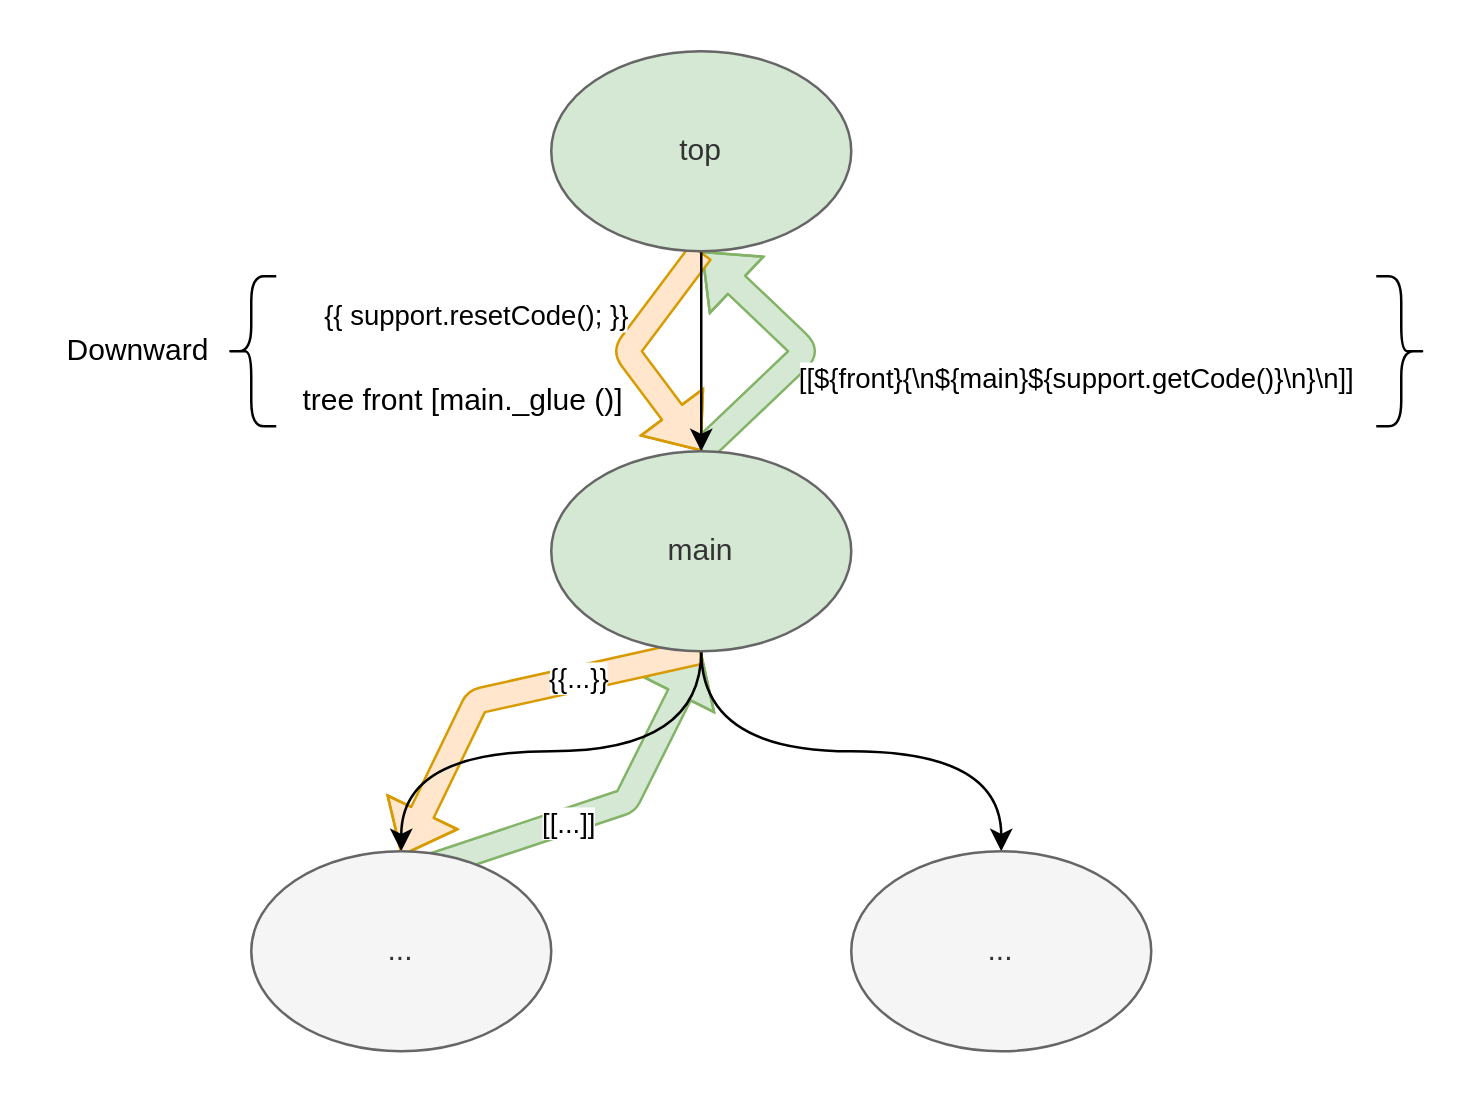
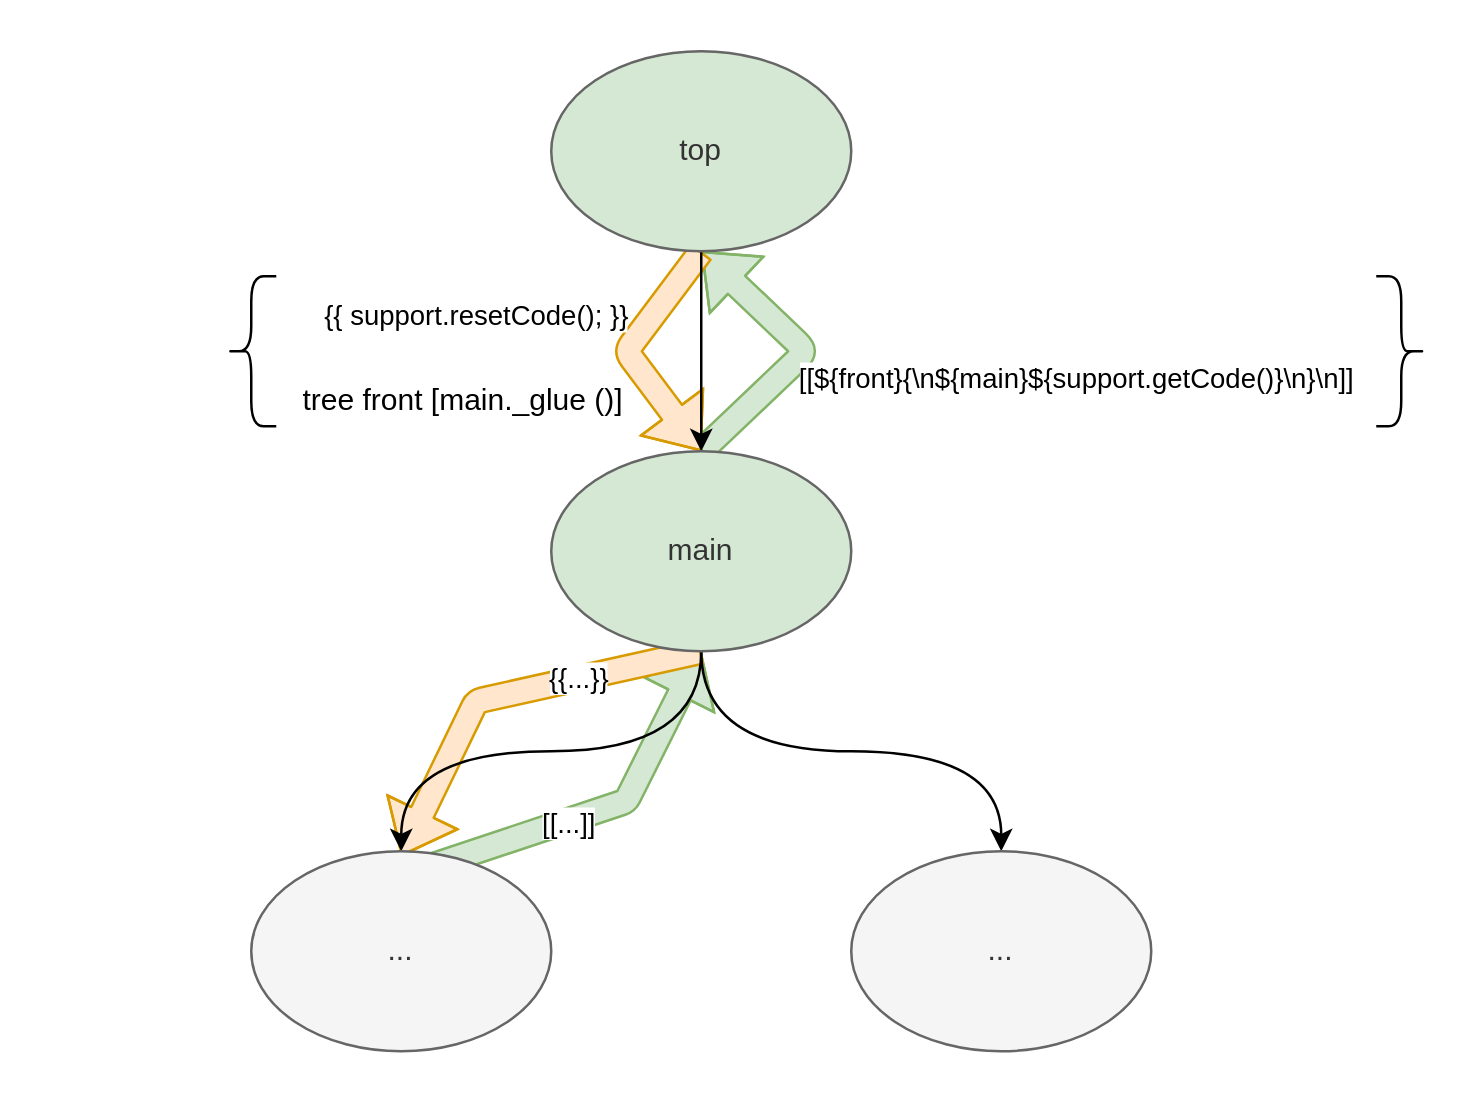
  <mxCell id="0" />
  <mxCell id="1" parent="0" />
  <mxCell id="2" value="" style="shape=flexArrow;endArrow=classic;html=1;entryX=0.5;entryY=1;entryDx=0;entryDy=0;fillColor=#d5e8d4;strokeColor=#82b366;exitX=0.5;exitY=0;exitDx=0;exitDy=0;exitPerimeter=0;" edge="1" parent="1" source="14" target="11"><mxGeometry width="50" height="50" relative="1" as="geometry"><mxPoint x="170" y="360" as="sourcePoint" /><mxPoint x="290" y="270" as="targetPoint" /><Array as="points"><mxPoint x="322" y="140" /></Array></mxGeometry></mxCell>
  <mxCell id="3" value="[[${front}{\n${main}${support.getCode()}\n}\n]]" style="edgeLabel;html=1;align=center;verticalAlign=middle;resizable=0;points=[];" vertex="1" connectable="0" parent="2"><mxGeometry x="-0.133" y="-1" relative="1" as="geometry"><mxPoint x="113" y="4" as="offset" /></mxGeometry></mxCell>
  <mxCell id="4" value="" style="shape=flexArrow;endArrow=classic;html=1;entryX=0.5;entryY=1;entryDx=0;entryDy=0;fillColor=#d5e8d4;strokeColor=#82b366;" edge="1" parent="1" target="14"><mxGeometry width="50" height="50" relative="1" as="geometry"><mxPoint x="160" y="350" as="sourcePoint" /><mxPoint x="650" y="330" as="targetPoint" /><Array as="points"><mxPoint x="250" y="320" /></Array></mxGeometry></mxCell>
  <mxCell id="5" value="[[...]]" style="edgeLabel;html=1;align=center;verticalAlign=middle;resizable=0;points=[];" vertex="1" connectable="0" parent="4"><mxGeometry x="-0.133" y="-1" relative="1" as="geometry"><mxPoint as="offset" /></mxGeometry></mxCell>
  <mxCell id="6" value="" style="shape=flexArrow;endArrow=classic;html=1;exitX=0.5;exitY=1;exitDx=0;exitDy=0;fillColor=#ffe6cc;strokeColor=#d79b00;entryX=0.5;entryY=0;entryDx=0;entryDy=0;" edge="1" parent="1" source="11" target="14"><mxGeometry width="50" height="50" relative="1" as="geometry"><mxPoint x="580" y="380" as="sourcePoint" /><mxPoint x="238" y="200" as="targetPoint" /><Array as="points"><mxPoint x="250" y="140" /></Array></mxGeometry></mxCell>
  <mxCell id="7" value="{{ support.resetCode(); }}" style="edgeLabel;html=1;align=center;verticalAlign=middle;resizable=0;points=[];" vertex="1" connectable="0" parent="6"><mxGeometry x="-0.383" y="-1" relative="1" as="geometry"><mxPoint x="-71" y="1" as="offset" /></mxGeometry></mxCell>
  <mxCell id="8" value="" style="shape=flexArrow;endArrow=classic;html=1;exitX=0.5;exitY=1;exitDx=0;exitDy=0;fillColor=#ffe6cc;strokeColor=#d79b00;" edge="1" parent="1" source="14"><mxGeometry width="50" height="50" relative="1" as="geometry"><mxPoint x="247.574" y="98.284" as="sourcePoint" /><mxPoint x="160" y="342" as="targetPoint" /><Array as="points"><mxPoint x="190" y="280" /></Array></mxGeometry></mxCell>
  <mxCell id="9" value="{{...}}" style="edgeLabel;html=1;align=center;verticalAlign=middle;resizable=0;points=[];" vertex="1" connectable="0" parent="8"><mxGeometry x="-0.383" y="-1" relative="1" as="geometry"><mxPoint y="1" as="offset" /></mxGeometry></mxCell>
  <mxCell id="10" style="edgeStyle=orthogonalEdgeStyle;orthogonalLoop=1;jettySize=auto;html=1;exitX=0.5;exitY=1;exitDx=0;exitDy=0;curved=1;" edge="1" parent="1" source="11" target="14"><mxGeometry relative="1" as="geometry" /></mxCell>
  <mxCell id="11" value="top" style="ellipse;whiteSpace=wrap;html=1;fillColor=#d5e8d4;strokeColor=#666666;fontColor=#333333;" vertex="1" parent="1"><mxGeometry x="220" y="20" width="120" height="80" as="geometry" /></mxCell>
  <mxCell id="12" style="edgeStyle=orthogonalEdgeStyle;curved=1;orthogonalLoop=1;jettySize=auto;html=1;exitX=0.5;exitY=1;exitDx=0;exitDy=0;entryX=0.5;entryY=0;entryDx=0;entryDy=0;" edge="1" parent="1" source="14" target="15"><mxGeometry relative="1" as="geometry" /></mxCell>
  <mxCell id="13" style="edgeStyle=orthogonalEdgeStyle;curved=1;orthogonalLoop=1;jettySize=auto;html=1;" edge="1" parent="1" source="14" target="16"><mxGeometry relative="1" as="geometry" /></mxCell>
  <mxCell id="14" value="main" style="ellipse;whiteSpace=wrap;html=1;fillColor=#d5e8d4;strokeColor=#666666;fontColor=#333333;" vertex="1" parent="1"><mxGeometry x="220" y="180" width="120" height="80" as="geometry" /></mxCell>
  <mxCell id="15" value="..." style="ellipse;whiteSpace=wrap;html=1;fillColor=#f5f5f5;strokeColor=#666666;fontColor=#333333;" vertex="1" parent="1"><mxGeometry x="100" y="340" width="120" height="80" as="geometry" /></mxCell>
  <mxCell id="16" value="..." style="ellipse;whiteSpace=wrap;html=1;fillColor=#f5f5f5;strokeColor=#666666;fontColor=#333333;" vertex="1" parent="1"><mxGeometry x="340" y="340" width="120" height="80" as="geometry" /></mxCell>
  <mxCell id="17" value="" style="shape=curlyBracket;whiteSpace=wrap;html=1;rounded=1;" vertex="1" parent="1"><mxGeometry x="90" y="110" width="20" height="60" as="geometry" /></mxCell>
  <mxCell id="18" value="" style="shape=curlyBracket;whiteSpace=wrap;html=1;rounded=1;rotation=-180;" vertex="1" parent="1"><mxGeometry x="550" y="110" width="20" height="60" as="geometry" /></mxCell>
- <mxCell id="19" value="Downward" style="text;html=1;strokeColor=none;fillColor=none;align=center;verticalAlign=middle;whiteSpace=wrap;rounded=0;" vertex="1" parent="1"><mxGeometry x="20" y="130" width="70" height="20" as="geometry" /></mxCell>
  <mxCell id="20" value="tree front [main._glue ()]" style="text;html=1;strokeColor=none;fillColor=none;align=center;verticalAlign=middle;whiteSpace=wrap;rounded=0;" vertex="1" parent="1"><mxGeometry x="110" y="150" width="150" height="20" as="geometry" /></mxCell>
